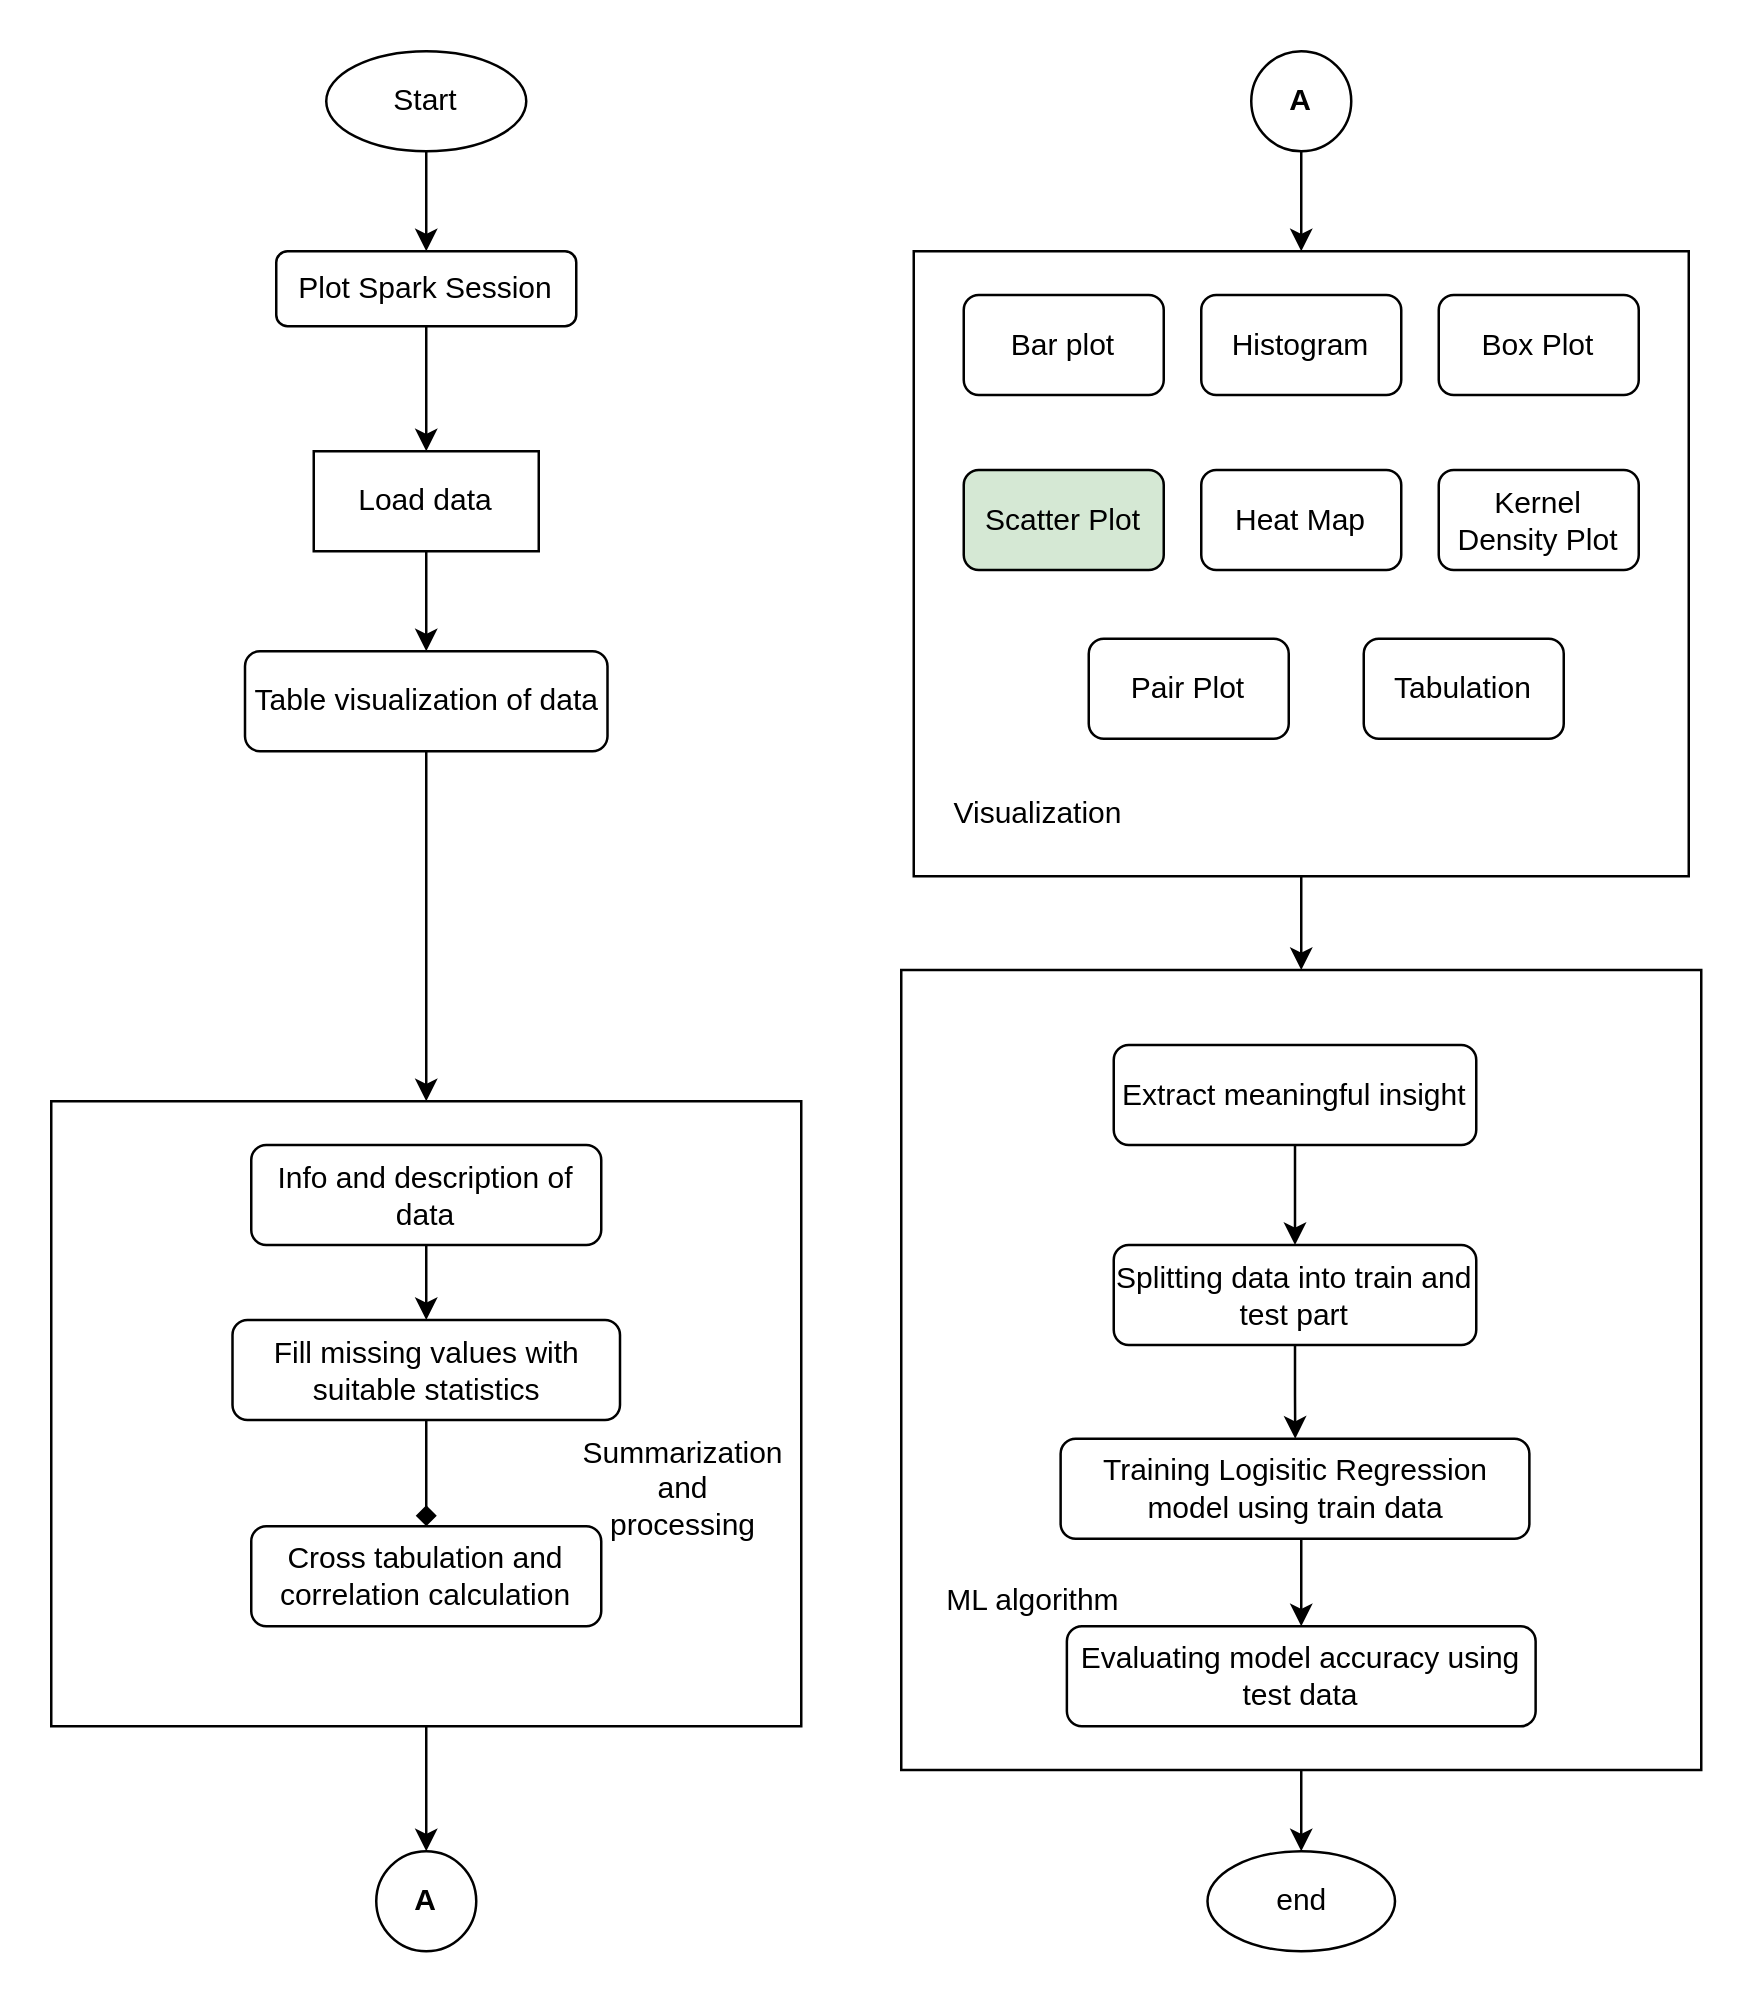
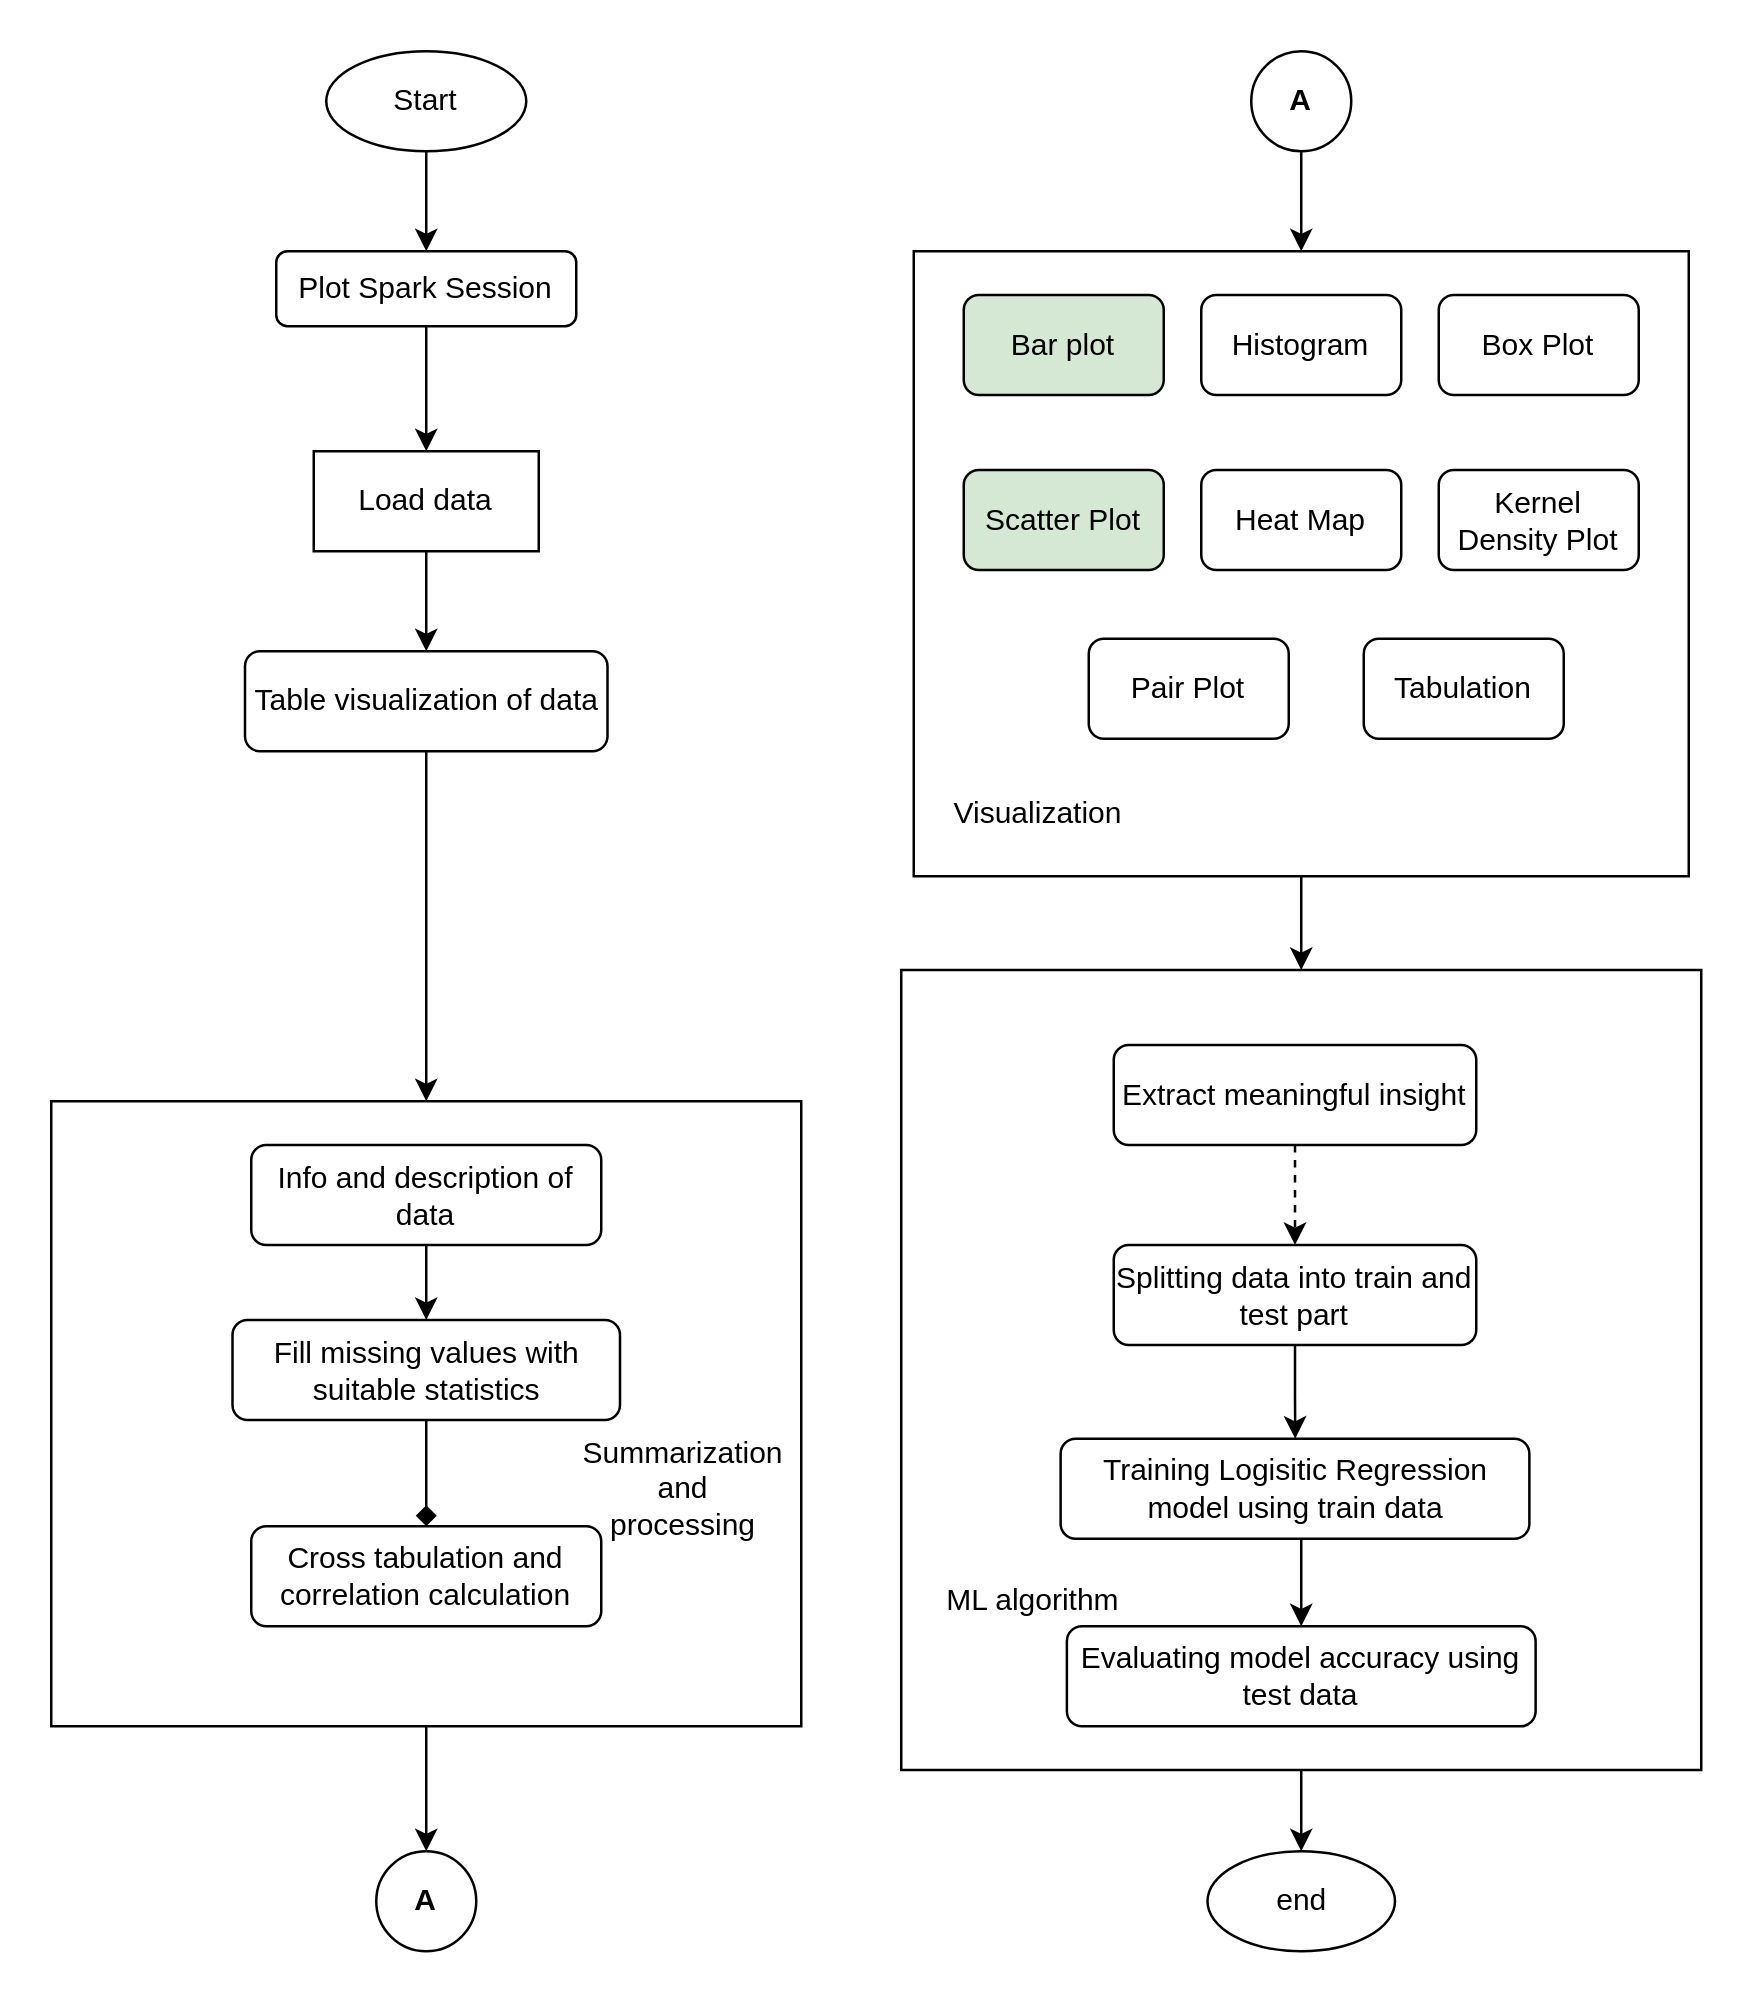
  <mxCell id="0" />
  <mxCell id="1" parent="0" />
  <mxCell id="2" style="edgeStyle=orthogonalEdgeStyle;rounded=0;orthogonalLoop=1;jettySize=auto;html=1;exitX=0.5;exitY=1;exitDx=0;exitDy=0;entryX=0.5;entryY=0;entryDx=0;entryDy=0;" edge="1" parent="1" source="3" target="40"><mxGeometry relative="1" as="geometry" /></mxCell>
  <mxCell id="3" value="" style="whiteSpace=wrap;html=1;aspect=fixed;" parent="1" vertex="1"><mxGeometry x="360" y="387.5" width="320" height="320" as="geometry" /></mxCell>
  <mxCell id="4" style="edgeStyle=orthogonalEdgeStyle;rounded=0;orthogonalLoop=1;jettySize=auto;html=1;exitX=0.5;exitY=1;exitDx=0;exitDy=0;entryX=0.5;entryY=0;entryDx=0;entryDy=0;" edge="1" parent="1" source="5" target="39"><mxGeometry relative="1" as="geometry" /></mxCell>
  <mxCell id="5" value="" style="rounded=0;whiteSpace=wrap;html=1;" parent="1" vertex="1"><mxGeometry x="20" y="440" width="300" height="250" as="geometry" /></mxCell>
  <mxCell id="6" style="edgeStyle=orthogonalEdgeStyle;rounded=0;orthogonalLoop=1;jettySize=auto;html=1;entryX=0.5;entryY=0;entryDx=0;entryDy=0;startArrow=none;" parent="1" source="32" target="10" edge="1"><mxGeometry relative="1" as="geometry" /></mxCell>
  <mxCell id="7" style="edgeStyle=orthogonalEdgeStyle;rounded=0;orthogonalLoop=1;jettySize=auto;html=1;exitX=0.5;exitY=1;exitDx=0;exitDy=0;entryX=0.5;entryY=0;entryDx=0;entryDy=0;" parent="1" source="8" target="32" edge="1"><mxGeometry relative="1" as="geometry" /></mxCell>
  <mxCell id="8" value="Start" style="ellipse;whiteSpace=wrap;html=1;" parent="1" vertex="1"><mxGeometry x="130" width="80" height="40" as="geometry" y="20" /></mxCell>
  <mxCell id="9" style="edgeStyle=orthogonalEdgeStyle;rounded=0;orthogonalLoop=1;jettySize=auto;html=1;exitX=0.5;exitY=1;exitDx=0;exitDy=0;" parent="1" source="10" target="12" edge="1"><mxGeometry relative="1" as="geometry" /></mxCell>
  <mxCell id="10" value="Load data" style="rounded=0;whiteSpace=wrap;html=1;" parent="1" vertex="1"><mxGeometry x="125" y="180" width="90" height="40" as="geometry" /></mxCell>
  <mxCell id="11" style="edgeStyle=orthogonalEdgeStyle;rounded=0;orthogonalLoop=1;jettySize=auto;html=1;exitX=0.5;exitY=1;exitDx=0;exitDy=0;entryX=0.5;entryY=0;entryDx=0;entryDy=0;" parent="1" source="12" target="5" edge="1"><mxGeometry relative="1" as="geometry" /></mxCell>
  <mxCell id="12" value="Table visualization of data" style="rounded=1;whiteSpace=wrap;html=1;" parent="1" vertex="1"><mxGeometry x="97.5" y="260" width="145" height="40" as="geometry" /></mxCell>
  <mxCell id="13" style="edgeStyle=orthogonalEdgeStyle;rounded=0;orthogonalLoop=1;jettySize=auto;html=1;exitX=0.5;exitY=1;exitDx=0;exitDy=0;entryX=0.5;entryY=0;entryDx=0;entryDy=0;" parent="1" source="14" target="16" edge="1"><mxGeometry relative="1" as="geometry" /></mxCell>
  <mxCell id="14" value="Info and description of data" style="rounded=1;whiteSpace=wrap;html=1;" parent="1" vertex="1"><mxGeometry x="100" y="457.5" width="140" height="40" as="geometry" /></mxCell>
  <mxCell id="15" value="" style="edgeStyle=orthogonalEdgeStyle;rounded=0;orthogonalLoop=1;jettySize=auto;html=1;endArrow=diamond;" parent="1" source="16" target="17" edge="1"><mxGeometry relative="1" as="geometry" /></mxCell>
  <mxCell id="16" value="Fill missing values with suitable statistics" style="rounded=1;whiteSpace=wrap;html=1;" parent="1" vertex="1"><mxGeometry x="92.5" y="527.5" width="155" height="40" as="geometry" /></mxCell>
  <mxCell id="17" value="Cross tabulation and correlation calculation" style="rounded=1;whiteSpace=wrap;html=1;" parent="1" vertex="1"><mxGeometry x="100" y="610" width="140" height="40" as="geometry" /></mxCell>
  <mxCell id="18" value="Summarization&lt;br&gt;and&lt;br&gt;processing" style="text;html=1;strokeColor=none;fillColor=none;align=center;verticalAlign=middle;whiteSpace=wrap;rounded=0;" parent="1" vertex="1"><mxGeometry x="242.5" y="580" width="60" height="30" as="geometry" /></mxCell>
  <mxCell id="19" style="edgeStyle=orthogonalEdgeStyle;rounded=0;orthogonalLoop=1;jettySize=auto;html=1;exitX=0.5;exitY=1;exitDx=0;exitDy=0;entryX=0.5;entryY=0;entryDx=0;entryDy=0;" edge="1" parent="1" source="20" target="3"><mxGeometry relative="1" as="geometry" /></mxCell>
  <mxCell id="20" value="" style="rounded=0;whiteSpace=wrap;html=1;" parent="1" vertex="1"><mxGeometry x="365" y="100" width="310" height="250" as="geometry" /></mxCell>
- <mxCell id="21" value="Bar plot" style="rounded=1;whiteSpace=wrap;html=1;" parent="1" vertex="1"><mxGeometry x="385" y="117.5" width="80" height="40" as="geometry" /></mxCell>
+ <mxCell id="21" value="Bar plot" style="rounded=1;whiteSpace=wrap;html=1;fillColor=#d5e8d4;" parent="1" vertex="1"><mxGeometry x="385" y="117.5" width="80" height="40" as="geometry" /></mxCell>
  <mxCell id="22" value="Histogram" style="rounded=1;whiteSpace=wrap;html=1;" parent="1" vertex="1"><mxGeometry x="480" y="117.5" width="80" height="40" as="geometry" /></mxCell>
  <mxCell id="23" value="Box Plot" style="rounded=1;whiteSpace=wrap;html=1;" parent="1" vertex="1"><mxGeometry x="575" y="117.5" width="80" height="40" as="geometry" /></mxCell>
  <mxCell id="24" value="Scatter Plot" style="rounded=1;whiteSpace=wrap;html=1;fillColor=#d5e8d4;" parent="1" vertex="1"><mxGeometry x="385" y="187.5" width="80" height="40" as="geometry" /></mxCell>
  <mxCell id="25" value="Heat Map&lt;span style=&quot;color: rgba(0 , 0 , 0 , 0) ; font-family: monospace ; font-size: 0px&quot;&gt;%3CmxGraphModel%3E%3Croot%3E%3CmxCell%20id%3D%220%22%2F%3E%3CmxCell%20id%3D%221%22%20parent%3D%220%22%2F%3E%3CmxCell%20id%3D%222%22%20value%3D%22Histogram%22%20style%3D%22rounded%3D1%3BwhiteSpace%3Dwrap%3Bhtml%3D1%3B%22%20vertex%3D%221%22%20parent%3D%221%22%3E%3CmxGeometry%20x%3D%22755%22%20y%3D%22280%22%20width%3D%2280%22%20height%3D%2240%22%20as%3D%22geometry%22%2F%3E%3C%2FmxCell%3E%3C%2Froot%3E%3C%2FmxGraphModel%3E&lt;/span&gt;" style="rounded=1;whiteSpace=wrap;html=1;" parent="1" vertex="1"><mxGeometry x="480" y="187.5" width="80" height="40" as="geometry" /></mxCell>
  <mxCell id="26" value="Kernel Density Plot" style="rounded=1;whiteSpace=wrap;html=1;" parent="1" vertex="1"><mxGeometry x="575" y="187.5" width="80" height="40" as="geometry" /></mxCell>
  <mxCell id="27" value="Pair Plot" style="rounded=1;whiteSpace=wrap;html=1;" parent="1" vertex="1"><mxGeometry x="435" y="255" width="80" height="40" as="geometry" /></mxCell>
  <mxCell id="28" value="Visualization" style="text;html=1;strokeColor=none;fillColor=none;align=center;verticalAlign=middle;whiteSpace=wrap;rounded=0;" parent="1" vertex="1"><mxGeometry x="385" y="310" width="60" height="30" as="geometry" /></mxCell>
  <mxCell id="29" value="Tabulation" style="rounded=1;whiteSpace=wrap;html=1;" parent="1" vertex="1"><mxGeometry x="545" y="255" width="80" height="40" as="geometry" /></mxCell>
- <mxCell id="30" style="edgeStyle=orthogonalEdgeStyle;rounded=0;orthogonalLoop=1;jettySize=auto;html=1;exitX=0.5;exitY=1;exitDx=0;exitDy=0;entryX=0.5;entryY=0;entryDx=0;entryDy=0;" edge="1" parent="1" source="31" target="34"><mxGeometry relative="1" as="geometry" /></mxCell>
+ <mxCell id="30" style="edgeStyle=orthogonalEdgeStyle;rounded=0;orthogonalLoop=1;jettySize=auto;html=1;exitX=0.5;exitY=1;exitDx=0;exitDy=0;entryX=0.5;entryY=0;entryDx=0;entryDy=0;dashed=1;" edge="1" parent="1" source="31" target="34"><mxGeometry relative="1" as="geometry" /></mxCell>
  <mxCell id="31" value="Extract meaningful insight" style="rounded=1;whiteSpace=wrap;html=1;" parent="1" vertex="1"><mxGeometry x="445" y="417.5" width="145" height="40" as="geometry" /></mxCell>
  <mxCell id="32" value="Plot Spark Session" style="rounded=1;whiteSpace=wrap;html=1;" parent="1" vertex="1"><mxGeometry x="110" y="100" width="120" height="30" as="geometry" /></mxCell>
  <mxCell id="33" style="edgeStyle=orthogonalEdgeStyle;rounded=0;orthogonalLoop=1;jettySize=auto;html=1;exitX=0.5;exitY=1;exitDx=0;exitDy=0;" edge="1" parent="1" source="34" target="36"><mxGeometry relative="1" as="geometry" /></mxCell>
  <mxCell id="34" value="Splitting data into train and test part" style="rounded=1;whiteSpace=wrap;html=1;" parent="1" vertex="1"><mxGeometry x="445" y="497.5" width="145" height="40" as="geometry" /></mxCell>
  <mxCell id="35" style="edgeStyle=orthogonalEdgeStyle;rounded=0;orthogonalLoop=1;jettySize=auto;html=1;exitX=0.5;exitY=1;exitDx=0;exitDy=0;entryX=0.5;entryY=0;entryDx=0;entryDy=0;" edge="1" parent="1" source="36" target="37"><mxGeometry relative="1" as="geometry" /></mxCell>
  <mxCell id="36" value="Training Logisitic Regression model using train data" style="rounded=1;whiteSpace=wrap;html=1;" parent="1" vertex="1"><mxGeometry x="423.75" y="575" width="187.5" height="40" as="geometry" /></mxCell>
  <mxCell id="37" value="Evaluating model accuracy using test data" style="rounded=1;whiteSpace=wrap;html=1;" parent="1" vertex="1"><mxGeometry x="426.25" y="650" width="187.5" height="40" as="geometry" /></mxCell>
  <mxCell id="38" value="ML algorithm" style="text;html=1;strokeColor=none;fillColor=none;align=center;verticalAlign=middle;whiteSpace=wrap;rounded=0;" parent="1" vertex="1"><mxGeometry x="372.5" y="625" width="80" height="30" as="geometry" /></mxCell>
  <mxCell id="39" value="&lt;b&gt;A&lt;/b&gt;" style="ellipse;whiteSpace=wrap;html=1;aspect=fixed;" vertex="1" parent="1"><mxGeometry x="150" y="740" width="40" height="40" as="geometry" /></mxCell>
  <mxCell id="40" value="end" style="ellipse;whiteSpace=wrap;html=1;rounded=0;" vertex="1" parent="1"><mxGeometry x="482.5" y="740" width="75" height="40" as="geometry" /></mxCell>
  <mxCell id="41" style="edgeStyle=orthogonalEdgeStyle;rounded=0;orthogonalLoop=1;jettySize=auto;html=1;exitX=0.5;exitY=1;exitDx=0;exitDy=0;entryX=0.5;entryY=0;entryDx=0;entryDy=0;" edge="1" parent="1" source="42" target="20"><mxGeometry relative="1" as="geometry" /></mxCell>
  <mxCell id="42" value="&lt;b&gt;A&lt;/b&gt;" style="ellipse;whiteSpace=wrap;html=1;aspect=fixed;" vertex="1" parent="1"><mxGeometry x="500" width="40" height="40" as="geometry" y="20" /></mxCell>
